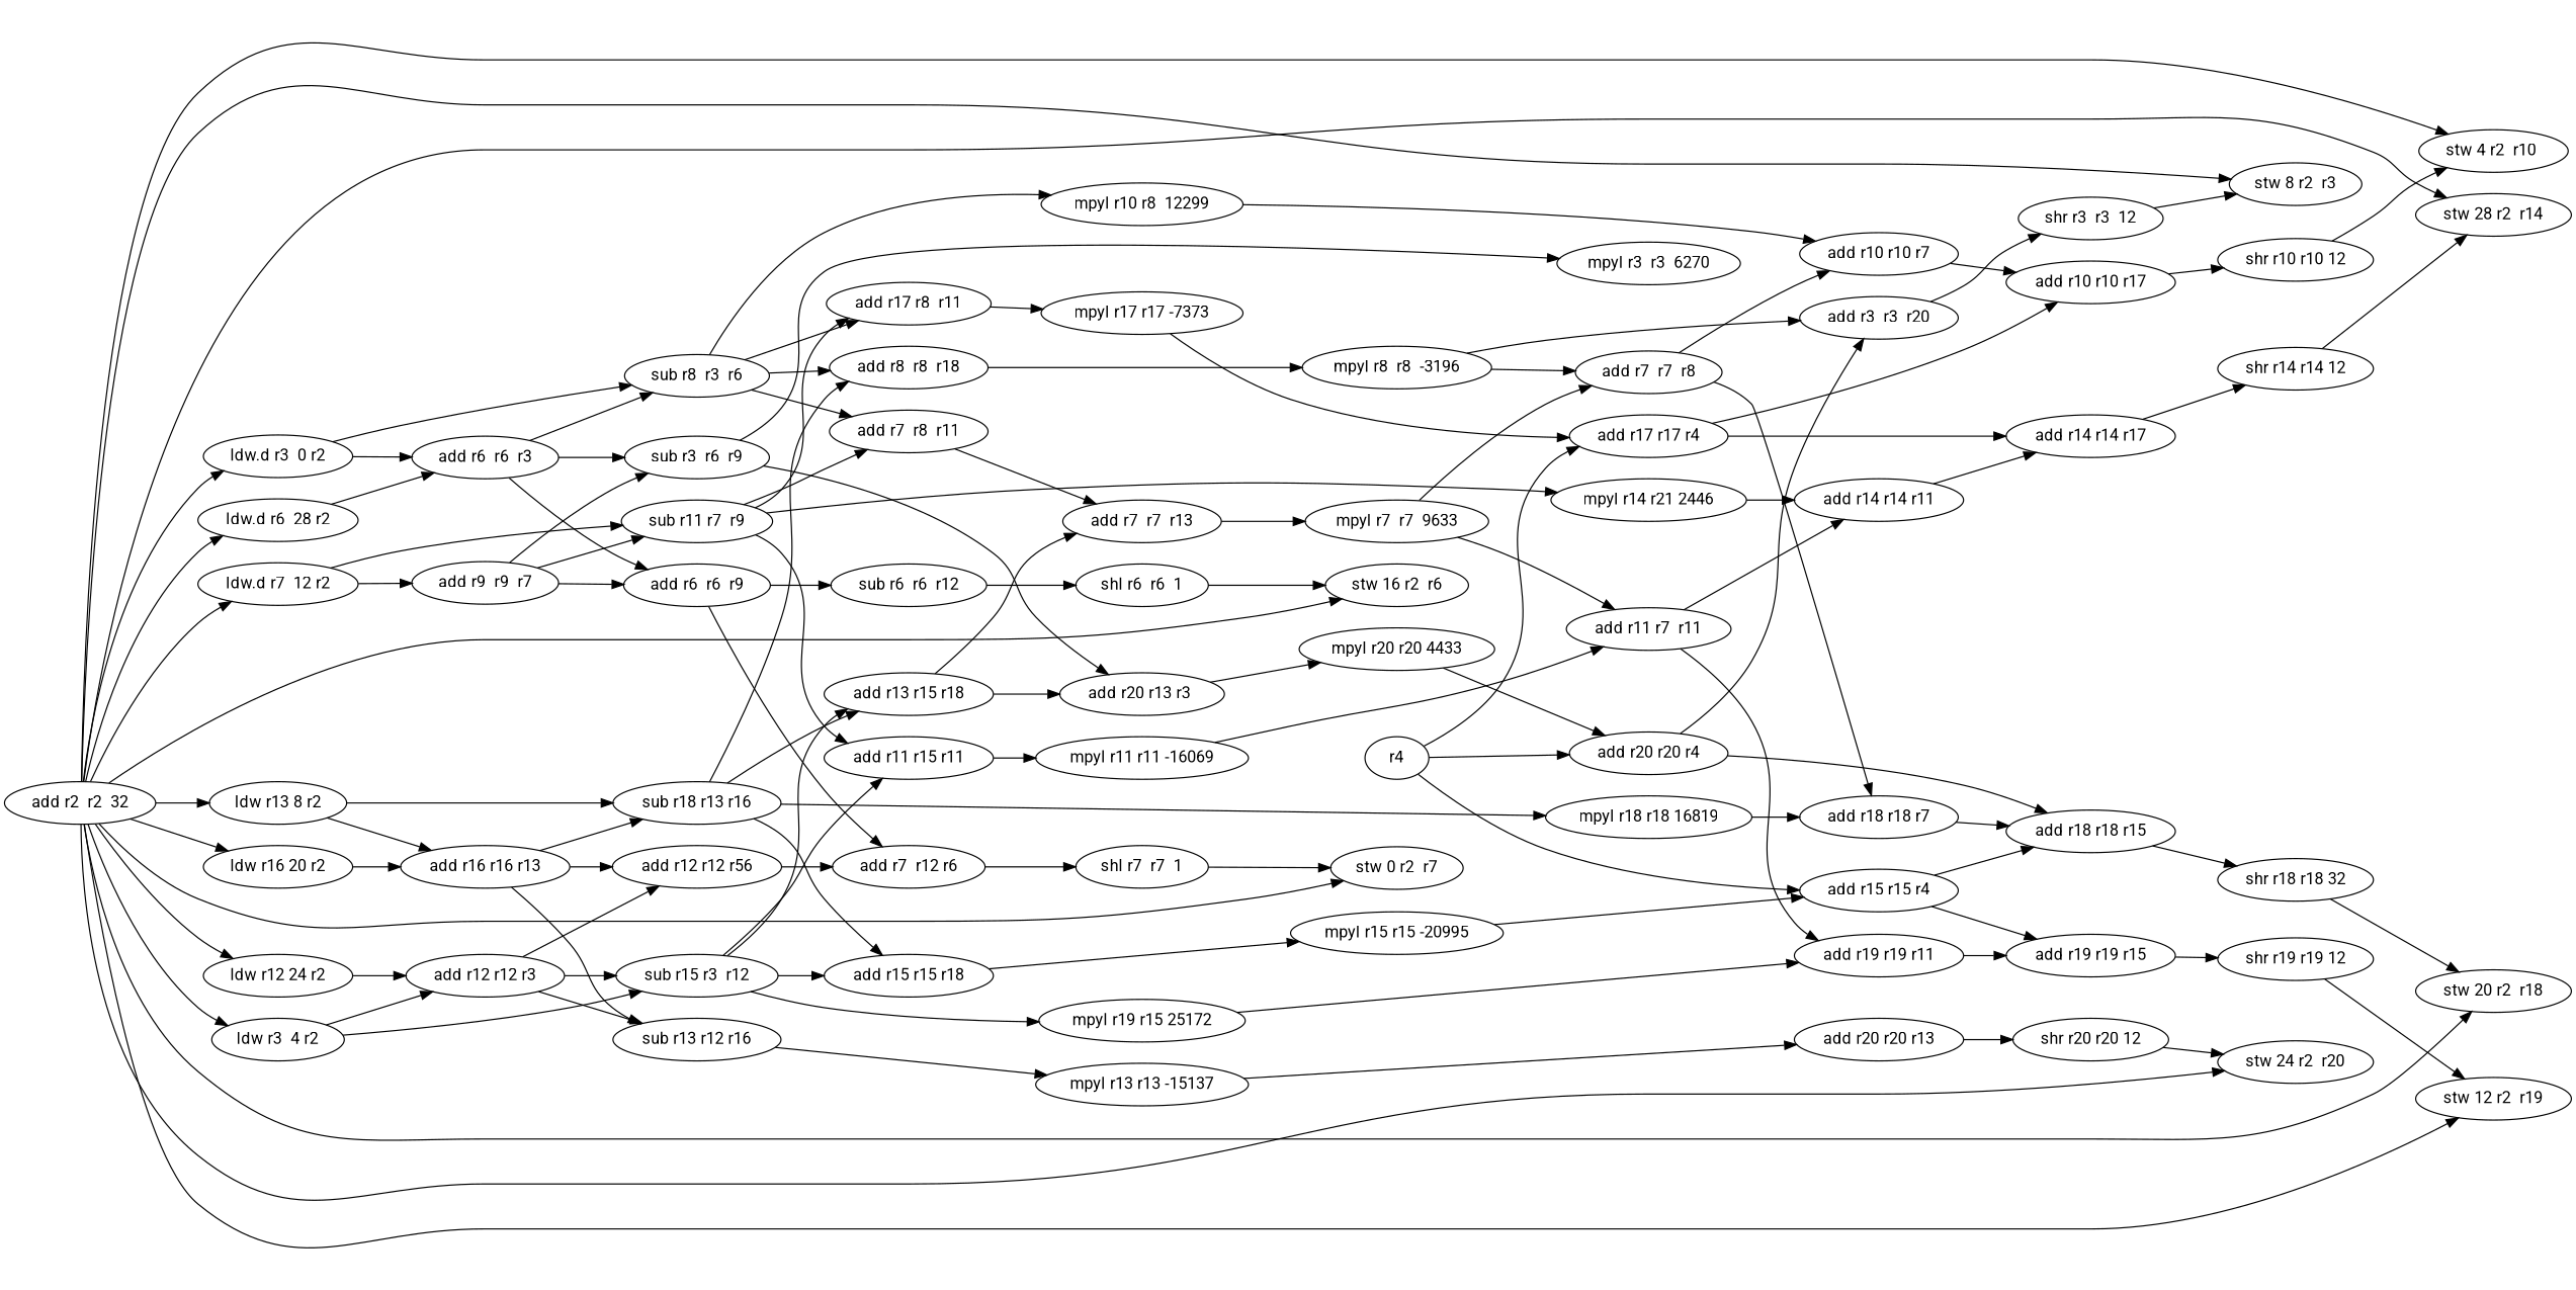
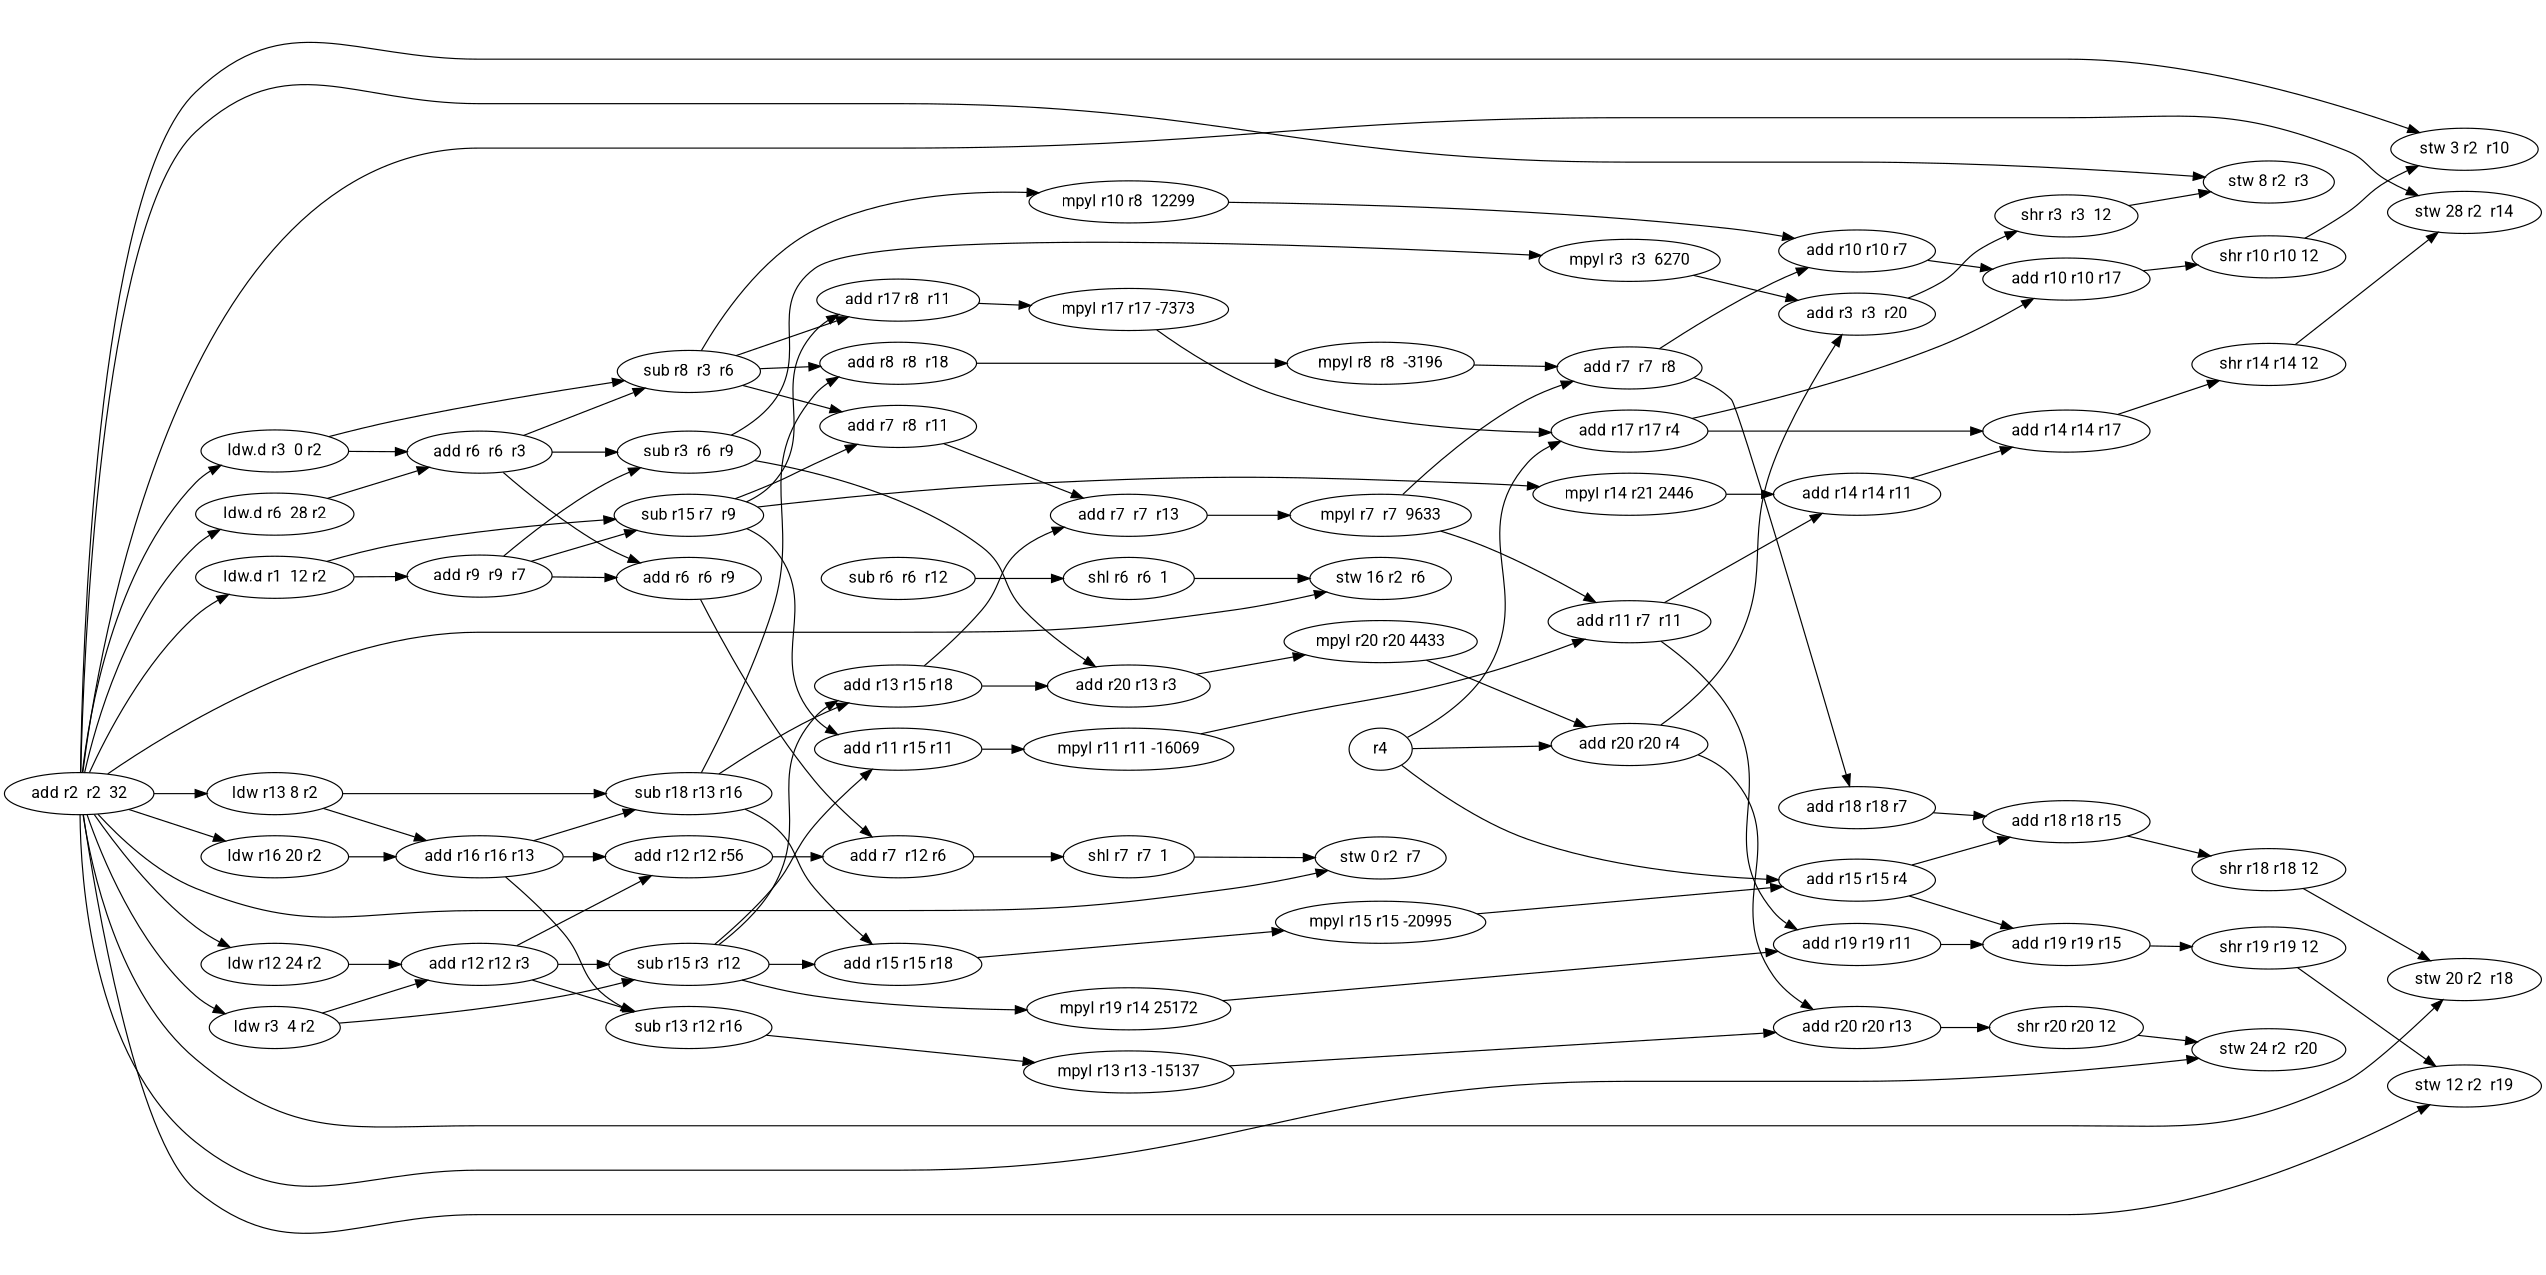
  digraph {
    fontname=Roboto
    rankdir=LR
    node [fontname=Roboto]
    edge [fontname=Roboto]
    n1 [label="ldw.d r3  0 r2"]
    n2 [label="add r6  r6  r3"]
    n3 [label="sub r8  r3  r6"]
    n4 [label="sub r3  r6  r9"]
    n5 [label="add r6  r6  r9"]
    n6 [label="mpyl r10 r8  12299"]
    n7 [label="add r7  r8  r11"]
    n8 [label="add r17 r8  r11"]
    n9 [label="add r8  r8  r18"]
    n10 [label="add r2  r2  32"]
    n11 [label="ldw.d r6  28 r2"]
-   n12 [label="ldw.d r7  12 r2"]
+   n12 [label="ldw.d r1  12 r2"]
    n13 [label="ldw r3  4 r2"]
    n14 [label="ldw r12 24 r2"]
    n15 [label="ldw r13 8 r2"]
    n16 [label="ldw r16 20 r2"]
    n17 [label="stw 28 r2  r14"]
    n18 [label="stw 12 r2  r19"]
    n19 [label="stw 20 r2  r18"]
-   n20 [label="stw 4 r2  r10 "]
+   n20 [label="stw 3 r2  r10"]
    n21 [label="stw 8 r2  r3"]
    n22 [label="stw 24 r2  r20"]
    n23 [label="stw 0 r2  r7"]
    n24 [label="stw 16 r2  r6"]
    n25 [label="add r9  r9  r7"]
-   n26 [label="sub r11 r7  r9"]
+   n26 [label="sub r15 r7  r9"]
    n27 [label="add r12 r12 r3"]
    n28 [label="sub r15 r3  r12"]
    n29 [label="add r16 r16 r13"]
    n30 [label="sub r18 r13 r16"]
    n31 [label="mpyl r14 r21 2446"]
    n32 [label="add r11 r15 r11"]
    n33 [label="add r20 r13 r3 "]
    n34 [label="mpyl r3  r3  6270"]
    n35 [label="add r7  r12 r6"]
    n36 [label="sub r6  r6  r12"]
    n37 [label="add r10 r10 r7"]
    n38 [label="add r7  r7  r13"]
    n39 [label="mpyl r17 r17 -7373"]
    n40 [label="mpyl r8  r8  -3196"]
    n41 [label="sub r13 r12 r16"]
    n42 [label="add r12 r12 r56"]
    n43 [label="add r13 r15 r18"]
-   n44 [label="mpyl r19 r15 25172"]
+   n44 [label="mpyl r19 r14 25172"]
    n45 [label="add r15 r15 r18"]
    n46 [label="add r10 r10 r17"]
    n47 [label="add r14 r14 r11"]
    n48 [label="mpyl r11 r11 -16069"]
-   n49 [label="mpyl r18 r18 16819"]
    n50 [label="mpyl r7  r7  9633"]
    n51 [label="add r14 r14 r17"]
    n52 [label="mpyl r13 r13 -15137"]
    n53 [label="add r19 r19 r11"]
    n54 [label="mpyl r15 r15 -20995"]
    n55 [label="add r17 r17 r4"]
    n56 [label="mpyl r20 r20 4433"]
    n57 [label="add r3  r3  r20"]
    n58 [label="add r11 r7  r11"]
    n59 [label="add r18 r18 r7"]
    n60 [label="add r19 r19 r15"]
    n61 [label="shr r14 r14 12"]
    n62 [label="shr r10 r10 12"]
    r4
    n64 [label="add r15 r15 r4"]
    n65 [label="add r20 r20 r4"]
    n66 [label="add r18 r18 r15"]
    n67 [label="add r20 r20 r13"]
    n68 [label="add r7  r7  r8"]
    n69 [label="shl r7  r7  1"]
    n70 [label="shr r19 r19 12"]
-   n71 [label="shr r18 r18 32"]
+   n71 [label="shr r18 r18 12"]
    n72 [label="shl r6  r6  1"]
    n73 [label="shr r3  r3  12"]
    n74 [label="shr r20 r20 12"]
    n1 -> n2
    n1 -> n3
    n2 -> n3
    n2 -> n4
    n2 -> n5
    n3 -> n6
    n3 -> n7
    n3 -> n8
    n3 -> n9
    n4 -> n33
    n4 -> n34
    n5 -> n35
-   n5 -> n36
    n6 -> n37
    n7 -> n38
    n8 -> n39
    n9 -> n40
    n10 -> n1
    n10 -> n11
    n10 -> n12
    n10 -> n13
    n10 -> n14
    n10 -> n15
    n10 -> n16
    n10 -> n17
    n10 -> n18
    n10 -> n19
    n10 -> n20
    n10 -> n21
    n10 -> n22
    n10 -> n23
    n10 -> n24
    n11 -> n2
    n12 -> n25
    n12 -> n26
    n13 -> n27
    n13 -> n28
    n14 -> n27
    n15 -> n29
    n15 -> n30
    n16 -> n29
    n25 -> n4
    n25 -> n5
    n25 -> n26
    n26 -> n7
    n26 -> n8
    n26 -> n31
    n26 -> n32
    n27 -> n28
    n27 -> n41
    n27 -> n42
    n28 -> n32
    n28 -> n43
    n28 -> n44
    n28 -> n45
    n29 -> n30
    n29 -> n41
    n29 -> n42
    n30 -> n9
    n30 -> n43
    n30 -> n45
-   n30 -> n49
    n31 -> n47
    n32 -> n48
    n33 -> n56
-   n40 -> n57
+   n34 -> n57
    n35 -> n69
    n36 -> n72
    n37 -> n46
    n38 -> n50
    n39 -> n55
    n40 -> n68
    n41 -> n52
    n42 -> n35
    n43 -> n33
    n43 -> n38
    n44 -> n53
    n45 -> n54
    n46 -> n62
    n47 -> n51
    n48 -> n58
-   n49 -> n59
    n50 -> n58
    n50 -> n68
    n51 -> n61
    n52 -> n67
    n53 -> n60
    n54 -> n64
    n55 -> n46
    n55 -> n51
    n56 -> n65
    n57 -> n73
    n58 -> n47
    n58 -> n53
    n59 -> n66
    n60 -> n70
    n61 -> n17
    n62 -> n20
    r4 -> n55
    r4 -> n64
    r4 -> n65
    n64 -> n60
    n64 -> n66
    n65 -> n57
-   n65 -> n66
+   n65 -> n67
    n66 -> n71
    n67 -> n74
    n68 -> n37
    n68 -> n59
    n69 -> n23
    n70 -> n18
    n71 -> n19
    n72 -> n24
    n73 -> n21
    n74 -> n22
  }
